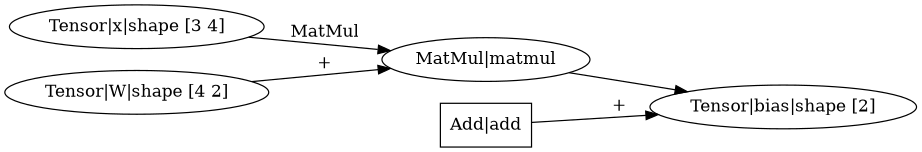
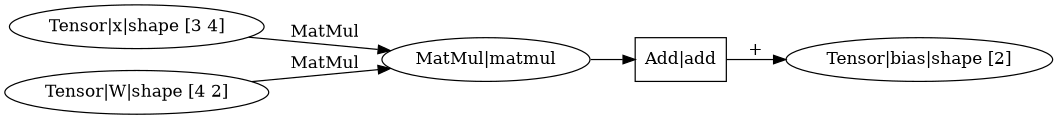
  digraph {
    rankdir=LR
    node [shape=ellipse]
    n1 [label="Tensor|x|shape [3 4]"]
    n2 [label="MatMul|matmul"]
    n3 [label="Add|add" shape=rectangle]
    n4 [label="Tensor|W|shape [4 2]"]
    n5 [label="Tensor|bias|shape [2]"]
    n1 -> n2 [label=MatMul]
-   n2 -> n5
+   n2 -> n3
    n3 -> n5 [label="+"]
-   n4 -> n2 [label="+"]
+   n4 -> n2 [label=MatMul]
  }
